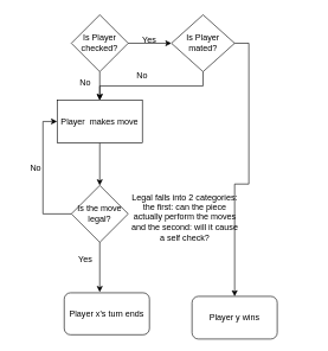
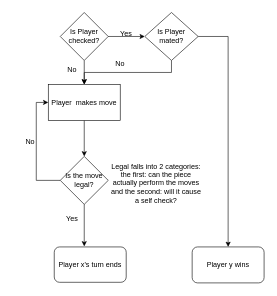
  <mxCell id="0" />
  <mxCell id="1" parent="0" />
  <mxCell id="2" style="edgeStyle=orthogonalEdgeStyle;rounded=0;orthogonalLoop=1;jettySize=auto;html=1;exitX=0.5;exitY=1;exitDx=0;exitDy=0;" parent="1" source="3" edge="1"><mxGeometry relative="1" as="geometry"><mxPoint x="140" y="140" as="targetPoint" /></mxGeometry></mxCell>
  <mxCell id="3" value="Is Player checked?" style="rhombus;whiteSpace=wrap;html=1;" parent="1" vertex="1"><mxGeometry x="100" y="20" width="80" height="80" as="geometry" /></mxCell>
  <mxCell id="4" style="edgeStyle=orthogonalEdgeStyle;rounded=0;orthogonalLoop=1;jettySize=auto;html=1;exitX=0.5;exitY=1;exitDx=0;exitDy=0;" parent="1" source="6" target="11" edge="1"><mxGeometry relative="1" as="geometry" /></mxCell>
  <mxCell id="5" style="edgeStyle=orthogonalEdgeStyle;rounded=0;orthogonalLoop=1;jettySize=auto;html=1;exitX=1;exitY=0.5;exitDx=0;exitDy=0;entryX=0.5;entryY=0;entryDx=0;entryDy=0;" parent="1" source="6" target="19" edge="1"><mxGeometry relative="1" as="geometry" /></mxCell>
  <mxCell id="6" value="Is Player mated?" style="rhombus;whiteSpace=wrap;html=1;" parent="1" vertex="1"><mxGeometry x="241" y="20" width="89" height="80" as="geometry" /></mxCell>
  <mxCell id="7" value="" style="endArrow=classic;html=1;rounded=0;exitX=1;exitY=0.5;exitDx=0;exitDy=0;entryX=0;entryY=0.5;entryDx=0;entryDy=0;" parent="1" source="3" target="6" edge="1"><mxGeometry width="50" height="50" relative="1" as="geometry"><mxPoint x="170" y="60" as="sourcePoint" /><mxPoint x="220" y="10" as="targetPoint" /></mxGeometry></mxCell>
  <mxCell id="8" value="Yes" style="text;html=1;strokeColor=none;fillColor=none;align=center;verticalAlign=middle;whiteSpace=wrap;rounded=0;" parent="1" vertex="1"><mxGeometry x="180" y="40" width="60" height="30" as="geometry" /></mxCell>
  <mxCell id="9" value="No" style="text;html=1;strokeColor=none;fillColor=none;align=center;verticalAlign=middle;whiteSpace=wrap;rounded=0;" parent="1" vertex="1"><mxGeometry x="90" y="100" width="60" height="30" as="geometry" /></mxCell>
  <mxCell id="10" style="edgeStyle=orthogonalEdgeStyle;rounded=0;orthogonalLoop=1;jettySize=auto;html=1;exitX=0.5;exitY=1;exitDx=0;exitDy=0;entryX=0.5;entryY=0;entryDx=0;entryDy=0;" parent="1" source="11" target="14" edge="1"><mxGeometry relative="1" as="geometry" /></mxCell>
  <mxCell id="11" value="Player&amp;nbsp; makes move" style="rounded=0;whiteSpace=wrap;html=1;" parent="1" vertex="1"><mxGeometry x="80" y="140" width="120" height="60" as="geometry" /></mxCell>
  <mxCell id="12" value="No" style="text;html=1;strokeColor=none;fillColor=none;align=center;verticalAlign=middle;whiteSpace=wrap;rounded=0;" parent="1" vertex="1"><mxGeometry x="170" y="90" width="60" height="30" as="geometry" /></mxCell>
  <mxCell id="13" style="edgeStyle=orthogonalEdgeStyle;rounded=0;orthogonalLoop=1;jettySize=auto;html=1;exitX=0;exitY=0.5;exitDx=0;exitDy=0;entryX=0;entryY=0.5;entryDx=0;entryDy=0;" parent="1" source="14" target="11" edge="1"><mxGeometry relative="1" as="geometry" /></mxCell>
  <mxCell id="14" value="Is the move legal?" style="rhombus;whiteSpace=wrap;html=1;" parent="1" vertex="1"><mxGeometry x="100" y="260" width="80" height="80" as="geometry" /></mxCell>
  <mxCell id="15" value="No" style="text;html=1;strokeColor=none;fillColor=none;align=center;verticalAlign=middle;whiteSpace=wrap;rounded=0;" parent="1" vertex="1"><mxGeometry x="20" y="220" width="60" height="30" as="geometry" /></mxCell>
  <mxCell id="16" value="" style="endArrow=classic;html=1;rounded=0;exitX=0.5;exitY=1;exitDx=0;exitDy=0;" parent="1" source="14" edge="1"><mxGeometry width="50" height="50" relative="1" as="geometry"><mxPoint x="150" y="410" as="sourcePoint" /><mxPoint x="140" y="410" as="targetPoint" /></mxGeometry></mxCell>
  <mxCell id="17" value="Yes" style="text;html=1;strokeColor=none;fillColor=none;align=center;verticalAlign=middle;whiteSpace=wrap;rounded=0;" parent="1" vertex="1"><mxGeometry x="90" y="350" width="60" height="30" as="geometry" /></mxCell>
  <mxCell id="18" value="Player x's turn ends&lt;br&gt;" style="rounded=1;whiteSpace=wrap;html=1;" parent="1" vertex="1"><mxGeometry x="90" y="411" width="120" height="59" as="geometry" /></mxCell>
- <mxCell id="19" value="Player y wins" style="rounded=1;whiteSpace=wrap;html=1;" parent="1" vertex="1"><mxGeometry x="270" y="416" width="120" height="60" as="geometry" /></mxCell>
+ <mxCell id="19" value="Player y wins" style="rounded=1;whiteSpace=wrap;html=1;" parent="1" vertex="1"><mxGeometry x="320" y="411" width="120" height="60" as="geometry" /></mxCell>
  <mxCell id="20" value="Legal falls into 2 categories: the first: can the piece actually perform the moves and the second: will it cause a self check?" style="text;html=1;strokeColor=none;fillColor=none;align=center;verticalAlign=middle;whiteSpace=wrap;rounded=0;" parent="1" vertex="1"><mxGeometry x="180" y="270" width="160" height="70" as="geometry" /></mxCell>
